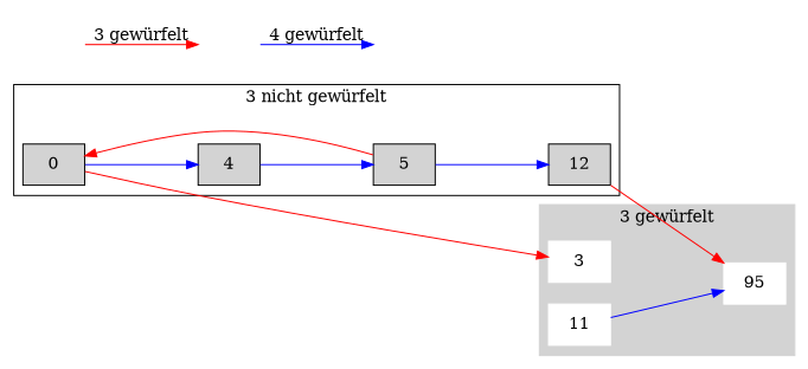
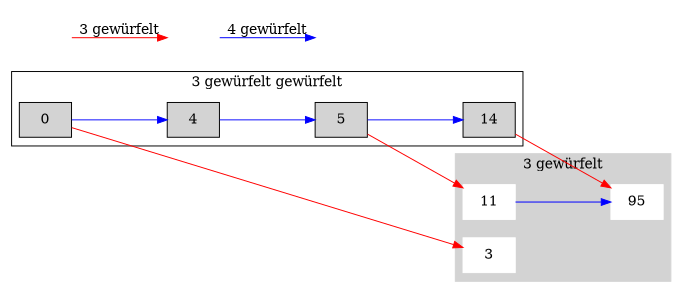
  digraph {
    rankdir=LR
    ranksep=".2 equally"
    node [shape=record style=filled]
    edge [color=blue]
    3 [color=white]
    11 [color=white]
    n3 [color=white label=95]
    0
    4
    n6 [label=5]
-   12
+   12 [label=14]
    a [style=invis]
    b [style=invis]
    c [style=invis]
    subgraph cluster_1 {
      color=lightgrey
      label="3 gewürfelt"
      style=filled
      3
      11
      n3
    }
    subgraph cluster_2 {
-     label="3 nicht gewürfelt"
+     label="3 gewürfelt gewürfelt"
      0
      4
      n6
      12
    }
    subgraph cluster_3 {
      style=invis
      a
      b
      c
    }
    11 -> n3
    0 -> 3 [color=red]
    0 -> 4
    4 -> n6
-   n6 -> 0 [color=red]
+   n6 -> 11 [color=red]
    n6 -> 12
    12 -> n3 [color=red]
    a -> b [color=red label="3 gewürfelt"]
    b -> c [label="4 gewürfelt"]
  }
